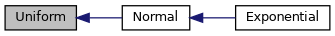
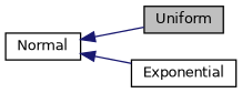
  digraph {
    rankdir=LR
    node [color=black fillcolor=white fontname=Helvetica fontsize=10 shape=record style=filled]
    edge [color=midnightblue dir=back fontname=Helvetica fontsize=10 labelfontname=Helvetica labelfontsize=10 style=solid]
    n1 [fillcolor=grey75 fontcolor=black height=0.2 label=Uniform width=0.4]
    n2 [height=0.2 label=Normal width=0.4]
    n3 [height=0.2 label=Exponential width=0.4]
-   n1 -> n2
+   n2 -> n1
    n2 -> n3
  }
